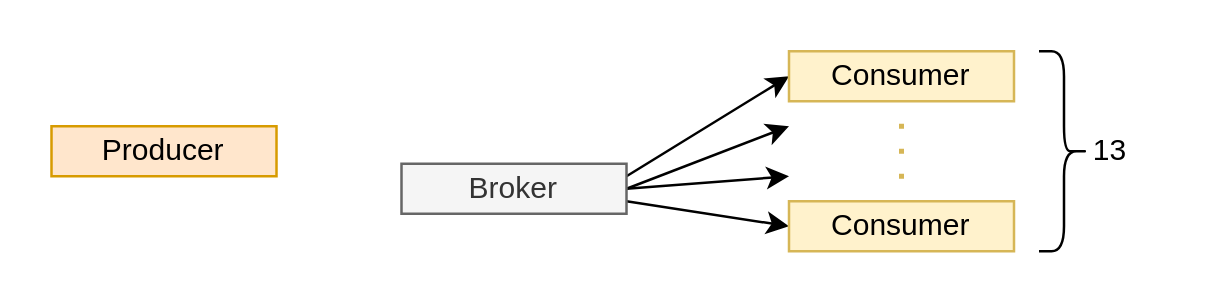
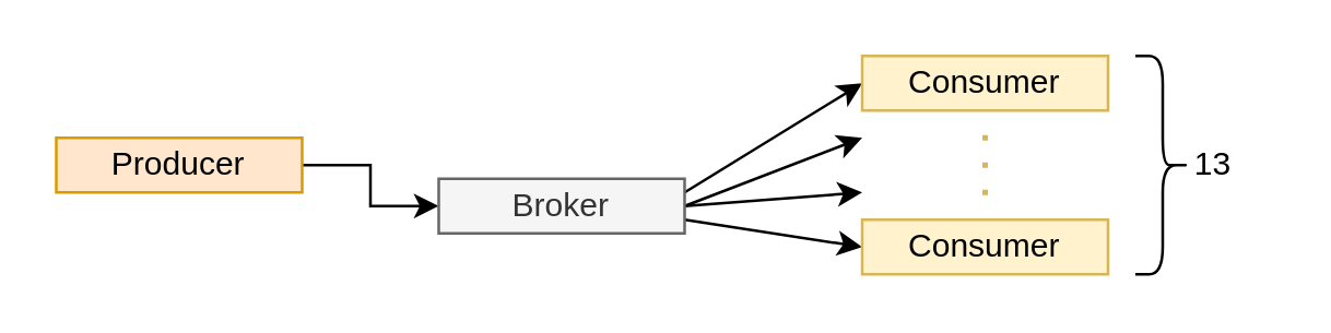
  <mxCell id="0" />
  <mxCell id="1" parent="0" />
+ <mxCell id="2" style="edgeStyle=orthogonalEdgeStyle;rounded=0;orthogonalLoop=1;jettySize=auto;html=1;exitX=1;exitY=0.5;exitDx=0;exitDy=0;entryX=0;entryY=0.5;entryDx=0;entryDy=0;" edge="1" parent="1" source="3" target="8"><mxGeometry relative="1" as="geometry" /></mxCell>
  <mxCell id="3" value="Producer" style="rounded=0;whiteSpace=wrap;html=1;fillColor=#ffe6cc;strokeColor=#d79b00;" vertex="1" parent="1"><mxGeometry x="20" y="50" width="90" height="20" as="geometry" /></mxCell>
  <mxCell id="4" style="rounded=0;orthogonalLoop=1;jettySize=auto;html=1;exitX=1;exitY=0.25;exitDx=0;exitDy=0;entryX=0;entryY=0.5;entryDx=0;entryDy=0;" edge="1" parent="1" source="8" target="9"><mxGeometry relative="1" as="geometry" /></mxCell>
  <mxCell id="5" style="edgeStyle=none;rounded=0;orthogonalLoop=1;jettySize=auto;html=1;exitX=1;exitY=0.75;exitDx=0;exitDy=0;entryX=0;entryY=0.5;entryDx=0;entryDy=0;" edge="1" parent="1" source="8" target="10"><mxGeometry relative="1" as="geometry" /></mxCell>
  <mxCell id="6" style="edgeStyle=none;rounded=0;orthogonalLoop=1;jettySize=auto;html=1;exitX=1;exitY=0.5;exitDx=0;exitDy=0;" edge="1" parent="1" source="8"><mxGeometry relative="1" as="geometry"><mxPoint x="315" y="50" as="targetPoint" /></mxGeometry></mxCell>
  <mxCell id="7" style="edgeStyle=none;rounded=0;orthogonalLoop=1;jettySize=auto;html=1;exitX=1;exitY=0.5;exitDx=0;exitDy=0;" edge="1" parent="1" source="8"><mxGeometry relative="1" as="geometry"><mxPoint x="315" y="70" as="targetPoint" /></mxGeometry></mxCell>
  <mxCell id="8" value="Broker" style="rounded=0;whiteSpace=wrap;html=1;fillColor=#f5f5f5;strokeColor=#666666;fontColor=#333333;" vertex="1" parent="1"><mxGeometry x="160" y="65" width="90" height="20" as="geometry" /></mxCell>
  <mxCell id="9" value="Consumer" style="rounded=0;whiteSpace=wrap;html=1;fillColor=#fff2cc;strokeColor=#d6b656;" vertex="1" parent="1"><mxGeometry x="315" y="20" width="90" height="20" as="geometry" /></mxCell>
  <mxCell id="10" value="Consumer" style="rounded=0;whiteSpace=wrap;html=1;fillColor=#fff2cc;strokeColor=#d6b656;" vertex="1" parent="1"><mxGeometry x="315" y="80" width="90" height="20" as="geometry" /></mxCell>
  <mxCell id="11" value="" style="endArrow=none;dashed=1;html=1;dashPattern=1 4;strokeWidth=2;fillColor=#fff2cc;strokeColor=#d6b656;" edge="1" parent="1"><mxGeometry width="50" height="50" relative="1" as="geometry"><mxPoint x="360" y="71" as="sourcePoint" /><mxPoint x="360" y="41" as="targetPoint" /></mxGeometry></mxCell>
  <mxCell id="12" value="" style="shape=curlyBracket;whiteSpace=wrap;html=1;rounded=1;rotation=180;" vertex="1" parent="1"><mxGeometry x="415" y="20" width="20" height="80" as="geometry" /></mxCell>
  <mxCell id="13" value="13" style="text;html=1;resizable=0;points=[];autosize=1;align=left;verticalAlign=top;spacingTop=-4;" vertex="1" parent="1"><mxGeometry x="435" y="50" width="30" height="20" as="geometry" /></mxCell>
